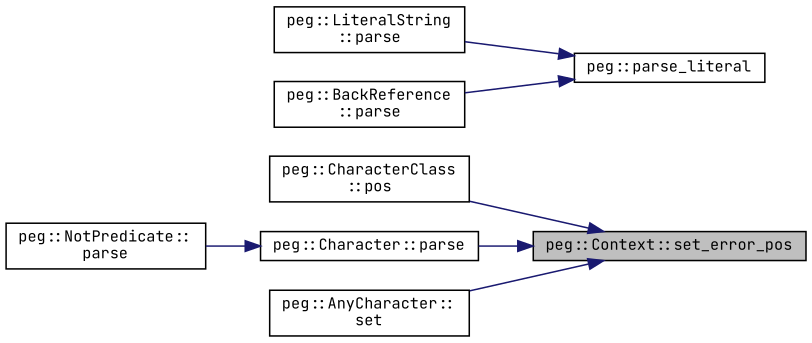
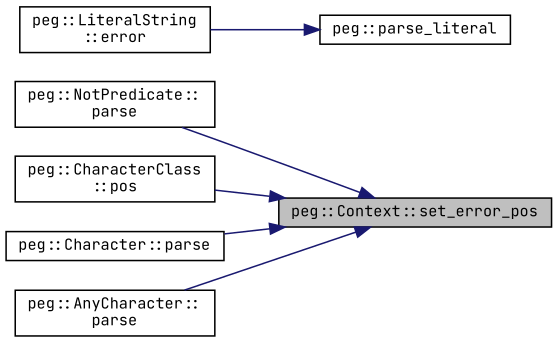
  digraph {
    fontname="JetBrains Mono"
    rankdir=RL
    node [color=black fillcolor=white fontname="JetBrains Mono" fontsize=10 shape=record style=filled]
    edge [color=midnightblue dir=back fontname="JetBrains Mono" fontsize=10 labelfontname=Helvetica labelfontsize=10 style=solid]
    n1 [fillcolor=grey75 fontcolor=black height=0.2 label="peg::Context::set_error_pos" width=0.4]
    n2 [height=0.2 label="peg::NotPredicate::\lparse" width=0.4]
    n3 [height=0.2 label="peg::CharacterClass\l::pos" width=0.4]
    n4 [height=0.2 label="peg::Character::parse" width=0.4]
-   n5 [height=0.2 label="peg::AnyCharacter::\lset" width=0.4]
+   n5 [height=0.2 label="peg::AnyCharacter::\lparse" width=0.4]
    n6 [height=0.2 label="peg::parse_literal" width=0.4]
-   n7 [height=0.2 label="peg::LiteralString\l::parse" width=0.4]
-   n8 [height=0.2 label="peg::BackReference\l::parse" width=0.4]
-   n4 -> n2
+   n7 [height=0.2 label="peg::LiteralString\l::error" width=0.4]
+   n1 -> n2
    n1 -> n3
    n1 -> n4
    n1 -> n5
    n6 -> n7
-   n6 -> n8
  }
